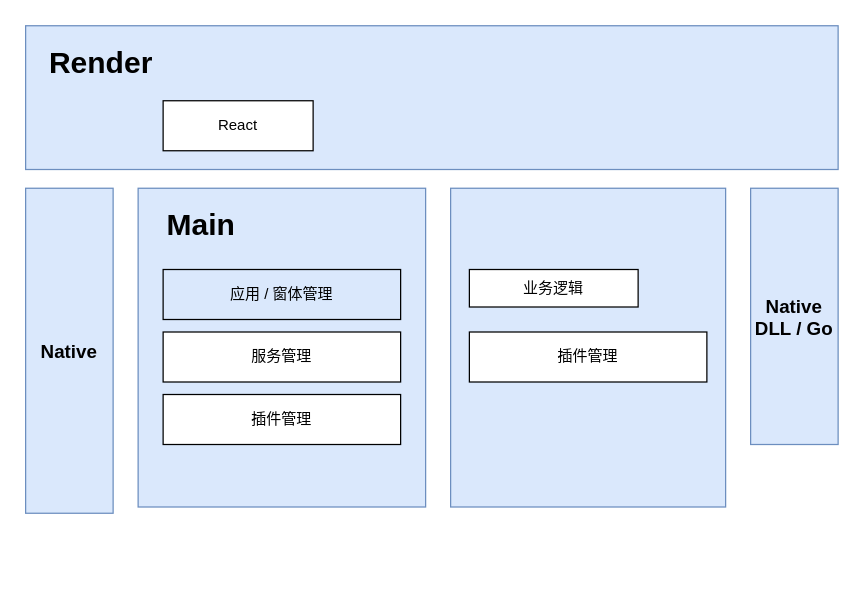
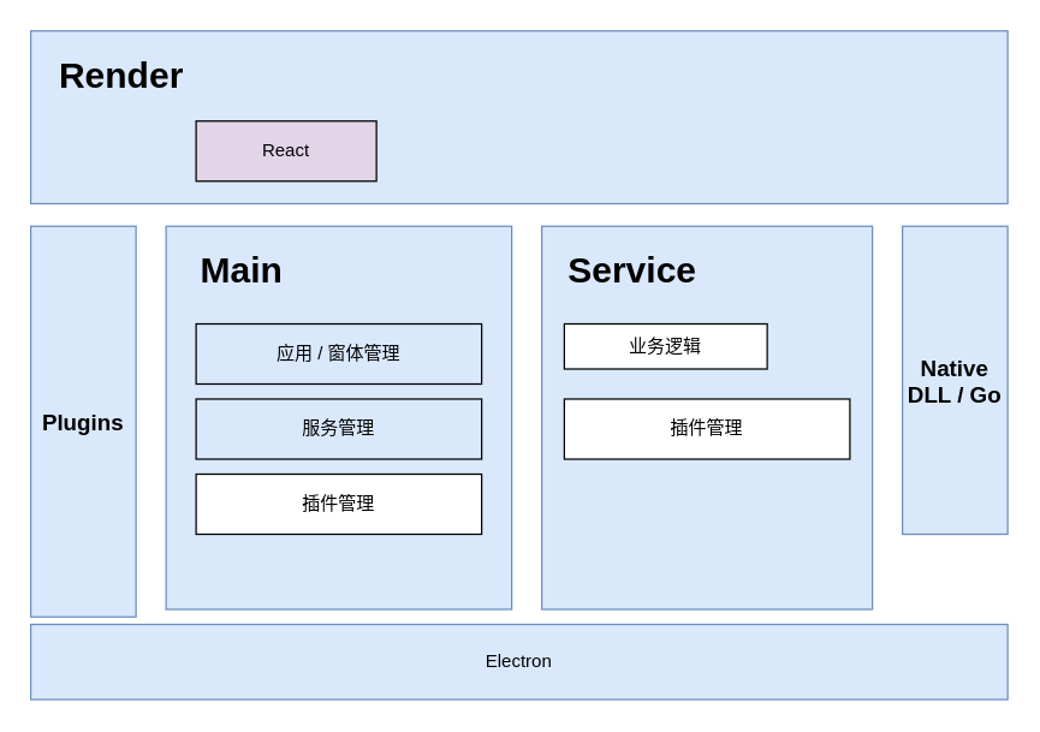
  <mxCell id="0" />
  <mxCell id="1" parent="0" />
+ <mxCell id="2" value="Electron" style="rounded=0;whiteSpace=wrap;html=1;fillColor=#dae8fc;strokeColor=#6c8ebf;" parent="1" vertex="1"><mxGeometry x="20" y="415" width="650" height="50" as="geometry" /></mxCell>
  <mxCell id="3" value="" style="rounded=0;whiteSpace=wrap;html=1;fillColor=#dae8fc;strokeColor=#6c8ebf;" parent="1" vertex="1"><mxGeometry x="110" y="150" width="230" height="255" as="geometry" /></mxCell>
- <mxCell id="4" value="Native" style="rounded=0;whiteSpace=wrap;html=1;fillColor=#dae8fc;strokeColor=#6c8ebf;fontSize=15;fontStyle=1" parent="1" vertex="1"><mxGeometry x="20" y="150" width="70" height="260" as="geometry" /></mxCell>
+ <mxCell id="4" value="Plugins" style="rounded=0;whiteSpace=wrap;html=1;fillColor=#dae8fc;strokeColor=#6c8ebf;fontSize=15;fontStyle=1" parent="1" vertex="1"><mxGeometry x="20" y="150" width="70" height="260" as="geometry" /></mxCell>
  <mxCell id="5" value="" style="rounded=0;whiteSpace=wrap;html=1;fillColor=#dae8fc;strokeColor=#6c8ebf;" parent="1" vertex="1"><mxGeometry x="20" y="20" width="650" height="115" as="geometry" /></mxCell>
  <mxCell id="6" value="" style="rounded=0;whiteSpace=wrap;html=1;fillColor=#dae8fc;strokeColor=#6c8ebf;" vertex="1" parent="1"><mxGeometry x="360" y="150" width="220" height="255" as="geometry" /></mxCell>
  <mxCell id="7" value="应用 / 窗体管理" style="rounded=0;whiteSpace=wrap;html=1;fillColor=#dae8fc;" vertex="1" parent="1"><mxGeometry x="130" y="215" width="190" height="40" as="geometry" /></mxCell>
- <mxCell id="8" value="服务管理" style="rounded=0;whiteSpace=wrap;html=1;" vertex="1" parent="1"><mxGeometry x="130" y="265" width="190" height="40" as="geometry" /></mxCell>
+ <mxCell id="8" value="服务管理" style="rounded=0;whiteSpace=wrap;html=1;fillColor=#dae8fc;" vertex="1" parent="1"><mxGeometry x="130" y="265" width="190" height="40" as="geometry" /></mxCell>
  <mxCell id="9" value="插件管理" style="rounded=0;whiteSpace=wrap;html=1;" vertex="1" parent="1"><mxGeometry x="130" y="315" width="190" height="40" as="geometry" /></mxCell>
  <mxCell id="10" value="Main" style="text;strokeColor=none;fillColor=none;html=1;fontSize=24;fontStyle=1;verticalAlign=middle;align=center;" vertex="1" parent="1"><mxGeometry x="120" y="160" width="80" height="40" as="geometry" /></mxCell>
+ <mxCell id="11" value="Service" style="text;strokeColor=none;fillColor=none;html=1;fontSize=24;fontStyle=1;verticalAlign=middle;align=center;" vertex="1" parent="1"><mxGeometry x="370" y="160" width="100" height="40" as="geometry" /></mxCell>
  <mxCell id="12" value="Render" style="text;strokeColor=none;fillColor=none;html=1;fontSize=24;fontStyle=1;verticalAlign=middle;align=center;" vertex="1" parent="1"><mxGeometry x="30" y="30" width="100" height="40" as="geometry" /></mxCell>
- <mxCell id="13" value="React" style="rounded=0;whiteSpace=wrap;html=1;" vertex="1" parent="1"><mxGeometry x="130" y="80" width="120" height="40" as="geometry" /></mxCell>
+ <mxCell id="13" value="React" style="rounded=0;whiteSpace=wrap;html=1;fillColor=#e1d5e7;" vertex="1" parent="1"><mxGeometry x="130" y="80" width="120" height="40" as="geometry" /></mxCell>
  <mxCell id="14" value="Native&lt;br&gt;DLL / Go" style="rounded=0;whiteSpace=wrap;html=1;fillColor=#dae8fc;strokeColor=#6c8ebf;fontSize=15;fontStyle=1" vertex="1" parent="1"><mxGeometry x="600" y="150" width="70" height="205" as="geometry" /></mxCell>
  <mxCell id="15" value="业务逻辑" style="rounded=0;whiteSpace=wrap;html=1;" vertex="1" parent="1"><mxGeometry x="375" y="215" width="135" height="30" as="geometry" /></mxCell>
  <mxCell id="16" value="插件管理" style="rounded=0;whiteSpace=wrap;html=1;" vertex="1" parent="1"><mxGeometry x="375" y="265" width="190" height="40" as="geometry" /></mxCell>
